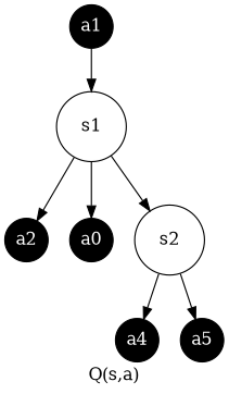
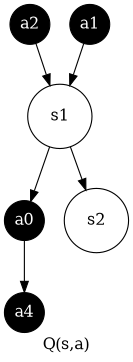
  digraph {
    label="Q(s,a)"
    rankdir=TB
    node [fillcolor=black fixedsize=true fontcolor=white shape=circle style=filled]
    n1 [fillcolor=white fontcolor=black label=s1 width=0.8]
    n2 [label=a2 width=0.5]
    n3 [label=a0 width=0.5]
    n4 [fillcolor=white fontcolor=black label=s2 width=0.8]
    n5 [label=a4 width=0.5]
-   n6 [label=a5 width=0.5]
    n7 [label=a1 width=0.5]
-   n1 -> n2
+   n2 -> n1
    n1 -> n3
    n1 -> n4
-   n4 -> n5
-   n4 -> n6
+   n3 -> n5
    n7 -> n1
  }
